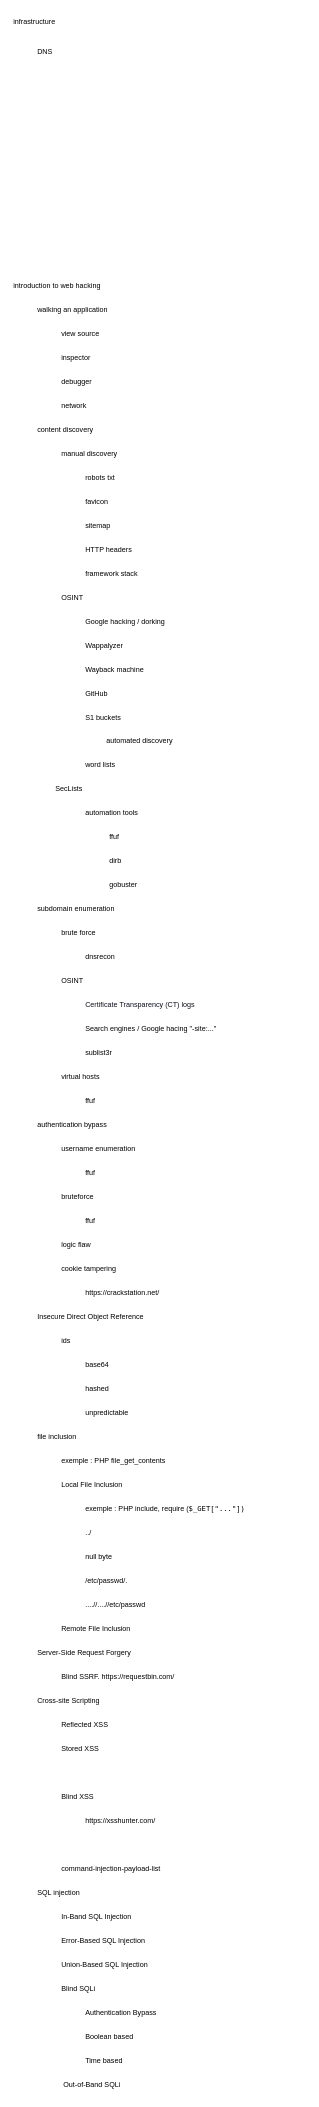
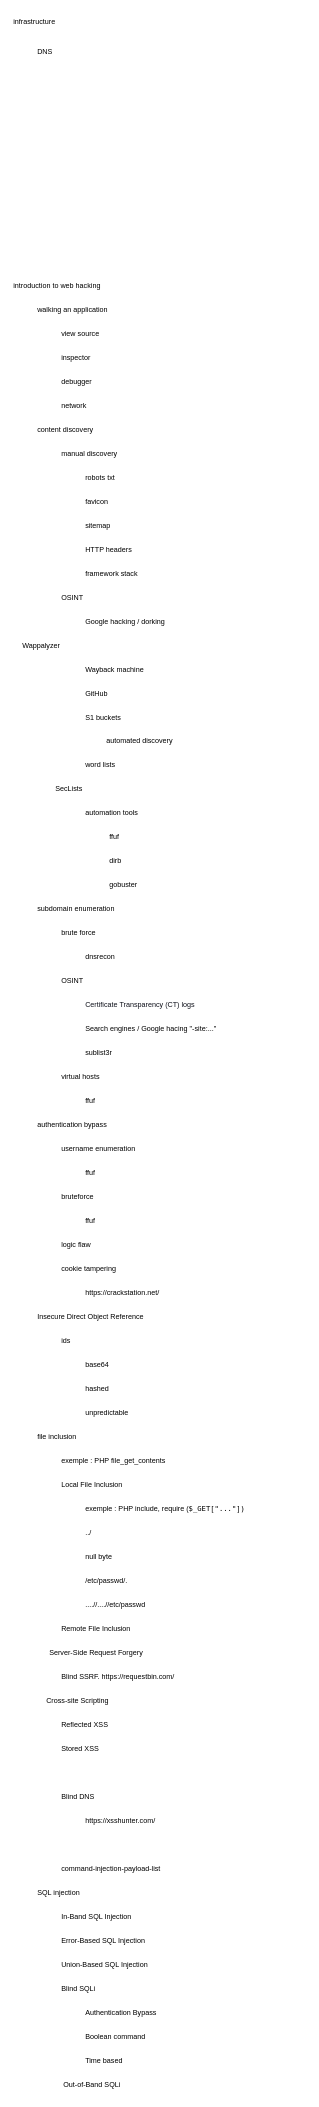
  <mxCell id="0" />
  <mxCell id="1" parent="0" />
  <mxCell id="2" value="introduction to web hacking" style="text;html=1;strokeColor=none;fillColor=none;align=left;verticalAlign=middle;whiteSpace=wrap;rounded=0;" parent="1" vertex="1"><mxGeometry x="20" y="460" width="330" height="30" as="geometry" /></mxCell>
  <mxCell id="3" value="walking an application" style="text;html=1;strokeColor=none;fillColor=none;align=left;verticalAlign=middle;whiteSpace=wrap;rounded=0;" parent="1" vertex="1"><mxGeometry x="60" y="500" width="330" height="30" as="geometry" /></mxCell>
  <mxCell id="4" value="&lt;div&gt;view source&lt;/div&gt;" style="text;html=1;strokeColor=none;fillColor=none;align=left;verticalAlign=middle;whiteSpace=wrap;rounded=0;" parent="1" vertex="1"><mxGeometry x="100" y="540" width="330" height="30" as="geometry" /></mxCell>
  <mxCell id="5" value="&lt;div&gt;inspector&lt;/div&gt;" style="text;html=1;strokeColor=none;fillColor=none;align=left;verticalAlign=middle;whiteSpace=wrap;rounded=0;" parent="1" vertex="1"><mxGeometry x="100" y="580" width="330" height="30" as="geometry" /></mxCell>
  <mxCell id="6" value="debugger" style="text;html=1;strokeColor=none;fillColor=none;align=left;verticalAlign=middle;whiteSpace=wrap;rounded=0;" parent="1" vertex="1"><mxGeometry x="100" y="620" width="330" height="30" as="geometry" /></mxCell>
  <mxCell id="7" value="network" style="text;html=1;strokeColor=none;fillColor=none;align=left;verticalAlign=middle;whiteSpace=wrap;rounded=0;" parent="1" vertex="1"><mxGeometry x="100" y="660" width="330" height="30" as="geometry" /></mxCell>
  <mxCell id="8" value="content discovery" style="text;html=1;strokeColor=none;fillColor=none;align=left;verticalAlign=middle;whiteSpace=wrap;rounded=0;" parent="1" vertex="1"><mxGeometry x="60" y="700" width="330" height="30" as="geometry" /></mxCell>
  <mxCell id="9" value="manual discovery" style="text;html=1;strokeColor=none;fillColor=none;align=left;verticalAlign=middle;whiteSpace=wrap;rounded=0;" parent="1" vertex="1"><mxGeometry x="100" y="740" width="330" height="30" as="geometry" /></mxCell>
  <mxCell id="10" value="robots txt" style="text;html=1;strokeColor=none;fillColor=none;align=left;verticalAlign=middle;whiteSpace=wrap;rounded=0;" parent="1" vertex="1"><mxGeometry x="140" y="780" width="330" height="30" as="geometry" /></mxCell>
  <mxCell id="11" value="favicon" style="text;html=1;strokeColor=none;fillColor=none;align=left;verticalAlign=middle;whiteSpace=wrap;rounded=0;" parent="1" vertex="1"><mxGeometry x="140" y="820" width="330" height="30" as="geometry" /></mxCell>
  <mxCell id="12" value="sitemap" style="text;html=1;strokeColor=none;fillColor=none;align=left;verticalAlign=middle;whiteSpace=wrap;rounded=0;" parent="1" vertex="1"><mxGeometry x="140" y="860" width="330" height="30" as="geometry" /></mxCell>
  <mxCell id="13" value="HTTP headers" style="text;html=1;strokeColor=none;fillColor=none;align=left;verticalAlign=middle;whiteSpace=wrap;rounded=0;" parent="1" vertex="1"><mxGeometry x="140" y="900" width="330" height="30" as="geometry" /></mxCell>
  <mxCell id="14" value="framework stack" style="text;html=1;strokeColor=none;fillColor=none;align=left;verticalAlign=middle;whiteSpace=wrap;rounded=0;" parent="1" vertex="1"><mxGeometry x="140" y="940" width="330" height="30" as="geometry" /></mxCell>
  <mxCell id="15" value="OSINT" style="text;html=1;strokeColor=none;fillColor=none;align=left;verticalAlign=middle;whiteSpace=wrap;rounded=0;" parent="1" vertex="1"><mxGeometry x="100" y="980" width="330" height="30" as="geometry" /></mxCell>
  <mxCell id="16" value="Google hacking / dorking" style="text;html=1;strokeColor=none;fillColor=none;align=left;verticalAlign=middle;whiteSpace=wrap;rounded=0;" parent="1" vertex="1"><mxGeometry x="140" y="1020" width="330" height="30" as="geometry" /></mxCell>
- <mxCell id="17" value="Wappalyzer" style="text;html=1;strokeColor=none;fillColor=none;align=left;verticalAlign=middle;whiteSpace=wrap;rounded=0;" parent="1" vertex="1"><mxGeometry x="140" y="1060" width="330" height="30" as="geometry" /></mxCell>
+ <mxCell id="17" value="Wappalyzer" style="text;html=1;strokeColor=none;fillColor=none;align=left;verticalAlign=middle;whiteSpace=wrap;rounded=0;" parent="1" vertex="1"><mxGeometry x="35" y="1060" width="330" height="30" as="geometry" /></mxCell>
  <mxCell id="18" value="Wayback machine" style="text;html=1;strokeColor=none;fillColor=none;align=left;verticalAlign=middle;whiteSpace=wrap;rounded=0;" parent="1" vertex="1"><mxGeometry x="140" y="1100" width="330" height="30" as="geometry" /></mxCell>
  <mxCell id="19" value="GitHub" style="text;html=1;strokeColor=none;fillColor=none;align=left;verticalAlign=middle;whiteSpace=wrap;rounded=0;" parent="1" vertex="1"><mxGeometry x="140" y="1140" width="330" height="30" as="geometry" /></mxCell>
  <mxCell id="20" value="S1 buckets" style="text;html=1;strokeColor=none;fillColor=none;align=left;verticalAlign=middle;whiteSpace=wrap;rounded=0;" parent="1" vertex="1"><mxGeometry x="140" y="1180" width="330" height="30" as="geometry" /></mxCell>
  <mxCell id="21" value="automated discovery" style="text;html=1;strokeColor=none;fillColor=none;align=left;verticalAlign=middle;whiteSpace=wrap;rounded=0;" parent="1" vertex="1"><mxGeometry x="175" y="1220" width="330" height="30" as="geometry" /></mxCell>
  <mxCell id="22" value="word lists" style="text;html=1;strokeColor=none;fillColor=none;align=left;verticalAlign=middle;whiteSpace=wrap;rounded=0;" parent="1" vertex="1"><mxGeometry x="140" y="1260" width="330" height="30" as="geometry" /></mxCell>
  <mxCell id="23" value="automation tools" style="text;html=1;strokeColor=none;fillColor=none;align=left;verticalAlign=middle;whiteSpace=wrap;rounded=0;" parent="1" vertex="1"><mxGeometry x="140" y="1340" width="330" height="30" as="geometry" /></mxCell>
  <mxCell id="24" value="ffuf" style="text;html=1;strokeColor=none;fillColor=none;align=left;verticalAlign=middle;whiteSpace=wrap;rounded=0;" parent="1" vertex="1"><mxGeometry x="180" y="1380" width="330" height="30" as="geometry" /></mxCell>
  <mxCell id="25" value="dirb" style="text;html=1;strokeColor=none;fillColor=none;align=left;verticalAlign=middle;whiteSpace=wrap;rounded=0;" parent="1" vertex="1"><mxGeometry x="180" y="1420" width="330" height="30" as="geometry" /></mxCell>
  <mxCell id="26" value="gobuster" style="text;html=1;strokeColor=none;fillColor=none;align=left;verticalAlign=middle;whiteSpace=wrap;rounded=0;" parent="1" vertex="1"><mxGeometry x="180" y="1460" width="330" height="30" as="geometry" /></mxCell>
  <mxCell id="27" value="SecLists" style="text;html=1;strokeColor=none;fillColor=none;align=left;verticalAlign=middle;whiteSpace=wrap;rounded=0;" parent="1" vertex="1"><mxGeometry x="90" y="1300" width="330" height="30" as="geometry" /></mxCell>
  <mxCell id="28" value="subdomain enumeration" style="text;html=1;strokeColor=none;fillColor=none;align=left;verticalAlign=middle;whiteSpace=wrap;rounded=0;" parent="1" vertex="1"><mxGeometry x="60" y="1500" width="330" height="30" as="geometry" /></mxCell>
  <mxCell id="29" value="brute force" style="text;html=1;strokeColor=none;fillColor=none;align=left;verticalAlign=middle;whiteSpace=wrap;rounded=0;" parent="1" vertex="1"><mxGeometry x="100" y="1540" width="330" height="30" as="geometry" /></mxCell>
  <mxCell id="30" value="dnsrecon" style="text;html=1;strokeColor=none;fillColor=none;align=left;verticalAlign=middle;whiteSpace=wrap;rounded=0;" parent="1" vertex="1"><mxGeometry x="140" y="1580" width="330" height="30" as="geometry" /></mxCell>
  <mxCell id="31" value="OSINT" style="text;html=1;strokeColor=none;fillColor=none;align=left;verticalAlign=middle;whiteSpace=wrap;rounded=0;" parent="1" vertex="1"><mxGeometry x="100" y="1620" width="330" height="30" as="geometry" /></mxCell>
  <mxCell id="32" value="&lt;span style=&quot;color: rgb(14 , 16 , 26) ; background: transparent ; margin-top: 0pt ; margin-bottom: 0pt&quot;&gt;Certificate Transparency (CT) logs&lt;/span&gt;" style="text;html=1;strokeColor=none;fillColor=none;align=left;verticalAlign=middle;whiteSpace=wrap;rounded=0;" parent="1" vertex="1"><mxGeometry x="140" y="1660" width="330" height="30" as="geometry" /></mxCell>
  <mxCell id="33" value="Search engines / Google hacing &quot;-site:...&quot;" style="text;html=1;strokeColor=none;fillColor=none;align=left;verticalAlign=middle;whiteSpace=wrap;rounded=0;" parent="1" vertex="1"><mxGeometry x="140" y="1700" width="330" height="30" as="geometry" /></mxCell>
  <mxCell id="34" value="sublist3r" style="text;html=1;strokeColor=none;fillColor=none;align=left;verticalAlign=middle;whiteSpace=wrap;rounded=0;" parent="1" vertex="1"><mxGeometry x="140" y="1740" width="330" height="30" as="geometry" /></mxCell>
  <mxCell id="35" value="virtual hosts" style="text;html=1;strokeColor=none;fillColor=none;align=left;verticalAlign=middle;whiteSpace=wrap;rounded=0;" parent="1" vertex="1"><mxGeometry x="100" y="1780" width="330" height="30" as="geometry" /></mxCell>
  <mxCell id="36" value="ffuf" style="text;html=1;strokeColor=none;fillColor=none;align=left;verticalAlign=middle;whiteSpace=wrap;rounded=0;" parent="1" vertex="1"><mxGeometry x="140" y="1820" width="330" height="30" as="geometry" /></mxCell>
  <mxCell id="37" value="authentication bypass" style="text;html=1;strokeColor=none;fillColor=none;align=left;verticalAlign=middle;whiteSpace=wrap;rounded=0;" parent="1" vertex="1"><mxGeometry x="60" y="1860" width="330" height="30" as="geometry" /></mxCell>
  <mxCell id="38" value="username enumeration" style="text;html=1;strokeColor=none;fillColor=none;align=left;verticalAlign=middle;whiteSpace=wrap;rounded=0;" parent="1" vertex="1"><mxGeometry x="100" y="1900" width="330" height="30" as="geometry" /></mxCell>
  <mxCell id="39" value="ffuf" style="text;html=1;strokeColor=none;fillColor=none;align=left;verticalAlign=middle;whiteSpace=wrap;rounded=0;" parent="1" vertex="1"><mxGeometry x="140" y="1940" width="330" height="30" as="geometry" /></mxCell>
  <mxCell id="40" value="bruteforce" style="text;html=1;strokeColor=none;fillColor=none;align=left;verticalAlign=middle;whiteSpace=wrap;rounded=0;" parent="1" vertex="1"><mxGeometry x="100" y="1980" width="330" height="30" as="geometry" /></mxCell>
  <mxCell id="41" value="ffuf" style="text;html=1;strokeColor=none;fillColor=none;align=left;verticalAlign=middle;whiteSpace=wrap;rounded=0;" parent="1" vertex="1"><mxGeometry x="140" y="2020" width="330" height="30" as="geometry" /></mxCell>
  <mxCell id="42" value="logic flaw" style="text;html=1;strokeColor=none;fillColor=none;align=left;verticalAlign=middle;whiteSpace=wrap;rounded=0;" parent="1" vertex="1"><mxGeometry x="100" y="2060" width="330" height="30" as="geometry" /></mxCell>
  <mxCell id="43" value="cookie tampering" style="text;html=1;strokeColor=none;fillColor=none;align=left;verticalAlign=middle;whiteSpace=wrap;rounded=0;" parent="1" vertex="1"><mxGeometry x="100" y="2100" width="330" height="30" as="geometry" /></mxCell>
  <mxCell id="44" value="https://crackstation.net/" style="text;html=1;strokeColor=none;fillColor=none;align=left;verticalAlign=middle;whiteSpace=wrap;rounded=0;" parent="1" vertex="1"><mxGeometry x="140" y="2140" width="330" height="30" as="geometry" /></mxCell>
  <mxCell id="45" value="Insecure Direct Object Reference" style="text;html=1;strokeColor=none;fillColor=none;align=left;verticalAlign=middle;whiteSpace=wrap;rounded=0;" parent="1" vertex="1"><mxGeometry x="60" y="2180" width="330" height="30" as="geometry" /></mxCell>
  <mxCell id="46" value="ids" style="text;html=1;strokeColor=none;fillColor=none;align=left;verticalAlign=middle;whiteSpace=wrap;rounded=0;" parent="1" vertex="1"><mxGeometry x="100" y="2220" width="330" height="30" as="geometry" /></mxCell>
  <mxCell id="47" value="base64" style="text;html=1;strokeColor=none;fillColor=none;align=left;verticalAlign=middle;whiteSpace=wrap;rounded=0;" parent="1" vertex="1"><mxGeometry x="140" y="2260" width="330" height="30" as="geometry" /></mxCell>
  <mxCell id="48" value="hashed" style="text;html=1;strokeColor=none;fillColor=none;align=left;verticalAlign=middle;whiteSpace=wrap;rounded=0;" parent="1" vertex="1"><mxGeometry x="140" y="2300" width="330" height="30" as="geometry" /></mxCell>
  <mxCell id="49" value="unpredictable" style="text;html=1;strokeColor=none;fillColor=none;align=left;verticalAlign=middle;whiteSpace=wrap;rounded=0;" parent="1" vertex="1"><mxGeometry x="140" y="2340" width="330" height="30" as="geometry" /></mxCell>
  <mxCell id="50" value="file inclusion" style="text;html=1;strokeColor=none;fillColor=none;align=left;verticalAlign=middle;whiteSpace=wrap;rounded=0;" parent="1" vertex="1"><mxGeometry x="60" y="2380" width="330" height="30" as="geometry" /></mxCell>
  <mxCell id="51" value="exemple : PHP file_get_contents" style="text;html=1;strokeColor=none;fillColor=none;align=left;verticalAlign=middle;whiteSpace=wrap;rounded=0;" parent="1" vertex="1"><mxGeometry x="100" y="2420" width="330" height="30" as="geometry" /></mxCell>
  <mxCell id="52" value="Local File Inclusion" style="text;html=1;strokeColor=none;fillColor=none;align=left;verticalAlign=middle;whiteSpace=wrap;rounded=0;" parent="1" vertex="1"><mxGeometry x="100" y="2460" width="330" height="30" as="geometry" /></mxCell>
  <mxCell id="53" value="&lt;font face=&quot;Helvetica&quot;&gt;exemple : PHP include, require (&lt;code&gt;$_GET[&quot;...&quot;])&lt;/code&gt;&lt;/font&gt;" style="text;html=1;strokeColor=none;fillColor=none;align=left;verticalAlign=middle;whiteSpace=wrap;rounded=0;" parent="1" vertex="1"><mxGeometry x="140" y="2500" width="330" height="30" as="geometry" /></mxCell>
  <mxCell id="54" value="../" style="text;html=1;strokeColor=none;fillColor=none;align=left;verticalAlign=middle;whiteSpace=wrap;rounded=0;" parent="1" vertex="1"><mxGeometry x="140" y="2540" width="330" height="30" as="geometry" /></mxCell>
  <mxCell id="55" value="null byte" style="text;html=1;strokeColor=none;fillColor=none;align=left;verticalAlign=middle;whiteSpace=wrap;rounded=0;" parent="1" vertex="1"><mxGeometry x="140" y="2580" width="330" height="30" as="geometry" /></mxCell>
  <mxCell id="56" value="/etc/passwd/." style="text;html=1;strokeColor=none;fillColor=none;align=left;verticalAlign=middle;whiteSpace=wrap;rounded=0;" parent="1" vertex="1"><mxGeometry x="140" y="2620" width="330" height="30" as="geometry" /></mxCell>
  <mxCell id="57" value="....//....//etc/passwd" style="text;html=1;strokeColor=none;fillColor=none;align=left;verticalAlign=middle;whiteSpace=wrap;rounded=0;" parent="1" vertex="1"><mxGeometry x="140" y="2660" width="330" height="30" as="geometry" /></mxCell>
  <mxCell id="58" value="Remote File Inclusion" style="text;html=1;strokeColor=none;fillColor=none;align=left;verticalAlign=middle;whiteSpace=wrap;rounded=0;" parent="1" vertex="1"><mxGeometry x="100" y="2700" width="330" height="30" as="geometry" /></mxCell>
- <mxCell id="59" value="Server-Side Request Forgery" style="text;html=1;strokeColor=none;fillColor=none;align=left;verticalAlign=middle;whiteSpace=wrap;rounded=0;" parent="1" vertex="1"><mxGeometry x="60" y="2740" width="330" height="30" as="geometry" /></mxCell>
+ <mxCell id="59" value="Server-Side Request Forgery" style="text;html=1;strokeColor=none;fillColor=none;align=left;verticalAlign=middle;whiteSpace=wrap;rounded=0;" parent="1" vertex="1"><mxGeometry x="80" y="2740" width="330" height="30" as="geometry" /></mxCell>
  <mxCell id="60" value="Blind SSRF. https://requestbin.com/" style="text;html=1;strokeColor=none;fillColor=none;align=left;verticalAlign=middle;whiteSpace=wrap;rounded=0;" parent="1" vertex="1"><mxGeometry x="100" y="2780" width="330" height="30" as="geometry" /></mxCell>
- <mxCell id="61" value="Cross-site Scripting" style="text;html=1;strokeColor=none;fillColor=none;align=left;verticalAlign=middle;whiteSpace=wrap;rounded=0;" parent="1" vertex="1"><mxGeometry x="60" y="2820" width="330" height="30" as="geometry" /></mxCell>
+ <mxCell id="61" value="Cross-site Scripting" style="text;html=1;strokeColor=none;fillColor=none;align=left;verticalAlign=middle;whiteSpace=wrap;rounded=0;" parent="1" vertex="1"><mxGeometry x="75" y="2820" width="330" height="30" as="geometry" /></mxCell>
  <mxCell id="62" value="Reflected XSS" style="text;html=1;strokeColor=none;fillColor=none;align=left;verticalAlign=middle;whiteSpace=wrap;rounded=0;" parent="1" vertex="1"><mxGeometry x="100" y="2860" width="330" height="30" as="geometry" /></mxCell>
  <mxCell id="63" value="Stored XSS" style="text;html=1;strokeColor=none;fillColor=none;align=left;verticalAlign=middle;whiteSpace=wrap;rounded=0;" parent="1" vertex="1"><mxGeometry x="100" y="2900" width="330" height="30" as="geometry" /></mxCell>
- <mxCell id="64" value="Blind XSS" style="text;html=1;strokeColor=none;fillColor=none;align=left;verticalAlign=middle;whiteSpace=wrap;rounded=0;" parent="1" vertex="1"><mxGeometry x="100" y="2980" width="330" height="30" as="geometry" /></mxCell>
+ <mxCell id="64" value="Blind DNS" style="text;html=1;strokeColor=none;fillColor=none;align=left;verticalAlign=middle;whiteSpace=wrap;rounded=0;" parent="1" vertex="1"><mxGeometry x="100" y="2980" width="330" height="30" as="geometry" /></mxCell>
  <mxCell id="65" value="https://xsshunter.com/" style="text;html=1;strokeColor=none;fillColor=none;align=left;verticalAlign=middle;whiteSpace=wrap;rounded=0;" parent="1" vertex="1"><mxGeometry x="140" y="3020" width="330" height="30" as="geometry" /></mxCell>
  <mxCell id="66" value="command-injection-payload-list" style="text;html=1;strokeColor=none;fillColor=none;align=left;verticalAlign=middle;whiteSpace=wrap;rounded=0;" parent="1" vertex="1"><mxGeometry x="100" y="3100" width="330" height="30" as="geometry" /></mxCell>
  <mxCell id="67" value="SQL injection" style="text;html=1;strokeColor=none;fillColor=none;align=left;verticalAlign=middle;whiteSpace=wrap;rounded=0;" parent="1" vertex="1"><mxGeometry x="60" y="3140" width="330" height="30" as="geometry" /></mxCell>
  <mxCell id="68" value="In-Band SQL Injection" style="text;html=1;strokeColor=none;fillColor=none;align=left;verticalAlign=middle;whiteSpace=wrap;rounded=0;" parent="1" vertex="1"><mxGeometry x="100" y="3180" width="330" height="30" as="geometry" /></mxCell>
  <mxCell id="69" value="Error-Based SQL Injection" style="text;html=1;strokeColor=none;fillColor=none;align=left;verticalAlign=middle;whiteSpace=wrap;rounded=0;" parent="1" vertex="1"><mxGeometry x="100" y="3220" width="330" height="30" as="geometry" /></mxCell>
  <mxCell id="70" value="Union-Based SQL Injection" style="text;html=1;strokeColor=none;fillColor=none;align=left;verticalAlign=middle;whiteSpace=wrap;rounded=0;" parent="1" vertex="1"><mxGeometry x="100" y="3260" width="330" height="30" as="geometry" /></mxCell>
  <mxCell id="71" value="Blind SQLi" style="text;html=1;strokeColor=none;fillColor=none;align=left;verticalAlign=middle;whiteSpace=wrap;rounded=0;" parent="1" vertex="1"><mxGeometry x="100" y="3300" width="330" height="30" as="geometry" /></mxCell>
  <mxCell id="72" value="Authentication Bypass" style="text;html=1;strokeColor=none;fillColor=none;align=left;verticalAlign=middle;whiteSpace=wrap;rounded=0;" parent="1" vertex="1"><mxGeometry x="140" y="3340" width="330" height="30" as="geometry" /></mxCell>
- <mxCell id="73" value="Boolean based" style="text;html=1;strokeColor=none;fillColor=none;align=left;verticalAlign=middle;whiteSpace=wrap;rounded=0;" parent="1" vertex="1"><mxGeometry x="140" y="3380" width="330" height="30" as="geometry" /></mxCell>
+ <mxCell id="73" value="Boolean command" style="text;html=1;strokeColor=none;fillColor=none;align=left;verticalAlign=middle;whiteSpace=wrap;rounded=0;" parent="1" vertex="1"><mxGeometry x="140" y="3380" width="330" height="30" as="geometry" /></mxCell>
  <mxCell id="74" value="Time based" style="text;html=1;strokeColor=none;fillColor=none;align=left;verticalAlign=middle;whiteSpace=wrap;rounded=0;" parent="1" vertex="1"><mxGeometry x="140" y="3420" width="330" height="30" as="geometry" /></mxCell>
  <mxCell id="75" value="&amp;nbsp;Out-of-Band SQLi " style="text;html=1;strokeColor=none;fillColor=none;align=left;verticalAlign=middle;whiteSpace=wrap;rounded=0;" parent="1" vertex="1"><mxGeometry x="100" y="3460" width="330" height="30" as="geometry" /></mxCell>
  <mxCell id="76" value="infrastructure" style="text;html=1;strokeColor=none;fillColor=none;align=left;verticalAlign=middle;whiteSpace=wrap;rounded=0;" vertex="1" parent="1"><mxGeometry x="20" y="20" width="330" height="30" as="geometry" /></mxCell>
  <mxCell id="77" value="DNS" style="text;html=1;strokeColor=none;fillColor=none;align=left;verticalAlign=middle;whiteSpace=wrap;rounded=0;" vertex="1" parent="1"><mxGeometry x="60" y="70" width="330" height="30" as="geometry" /></mxCell>
